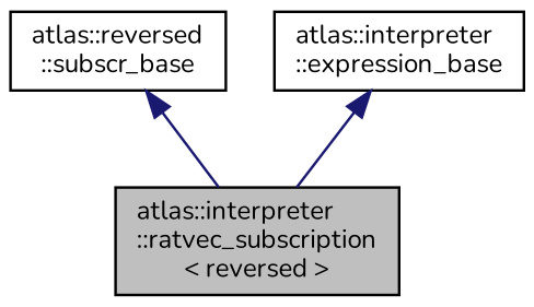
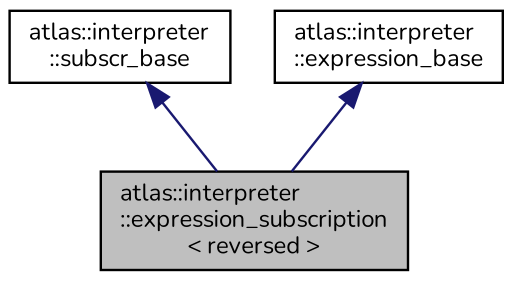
  digraph {
    fontname=Nunito
    node [color=black fillcolor=white fontname=Nunito fontsize=10 shape=record style=filled]
    edge [color=midnightblue dir=back fontname=Nunito fontsize=10 labelfontname=Helvetica labelfontsize=10 style=solid]
-   n1 [fillcolor=grey75 fontcolor=black height=0.2 label="atlas::interpreter\l::ratvec_subscription\l\< reversed \>" width=0.4]
-   n2 [height=0.2 label="atlas::reversed\l::subscr_base" width=0.4]
+   n1 [fillcolor=grey75 fontcolor=black height=0.2 label="atlas::interpreter\l::expression_subscription\l\< reversed \>" width=0.4]
+   n2 [height=0.2 label="atlas::interpreter\l::subscr_base" width=0.4]
    n3 [height=0.2 label="atlas::interpreter\l::expression_base" width=0.4]
    n2 -> n1
    n3 -> n1
  }
